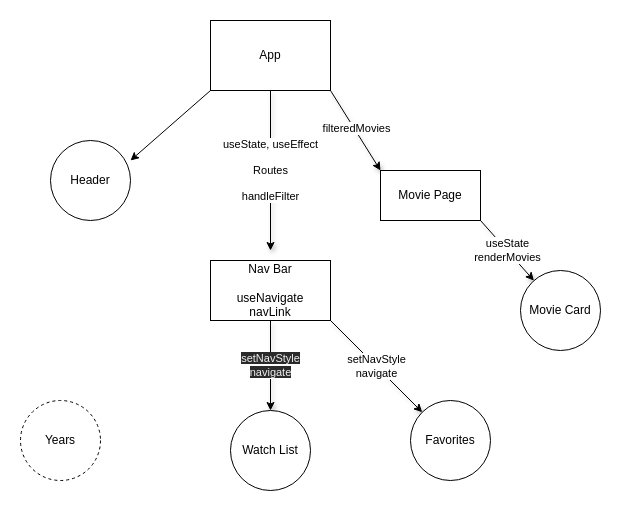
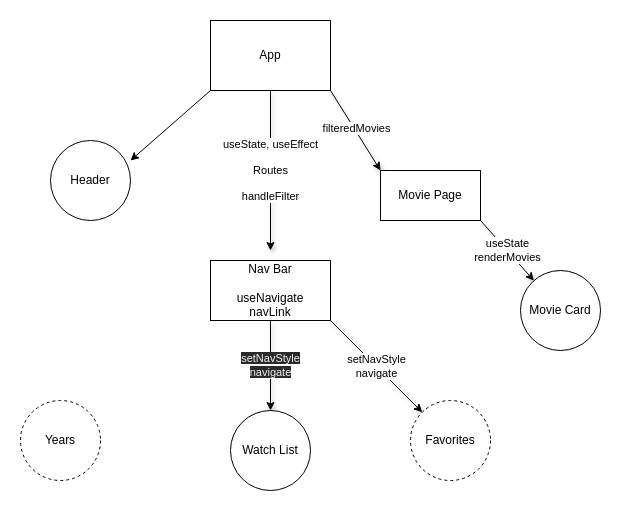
  <mxCell id="0" />
  <mxCell id="1" parent="0" />
  <mxCell id="2" style="edgeStyle=none;html=1;exitX=0;exitY=1;exitDx=0;exitDy=0;" edge="1" parent="1" source="6"><mxGeometry relative="1" as="geometry"><mxPoint x="130" y="160" as="targetPoint" /></mxGeometry></mxCell>
  <mxCell id="3" value="useState, useEffect&lt;br&gt;&lt;br&gt;Routes&lt;br&gt;&lt;br&gt;handleFilter" style="edgeStyle=none;html=1;shadow=1;" edge="1" parent="1" source="6"><mxGeometry relative="1" as="geometry"><mxPoint x="270" y="250" as="targetPoint" /></mxGeometry></mxCell>
  <mxCell id="4" style="edgeStyle=none;html=1;exitX=1;exitY=1;exitDx=0;exitDy=0;shadow=1;" edge="1" parent="1" source="6"><mxGeometry relative="1" as="geometry"><mxPoint x="380" y="170" as="targetPoint" /></mxGeometry></mxCell>
  <mxCell id="5" value="filteredMovies" style="edgeLabel;html=1;align=center;verticalAlign=middle;resizable=0;points=[];" vertex="1" connectable="0" parent="4"><mxGeometry x="-0.046" y="2" relative="1" as="geometry"><mxPoint as="offset" /></mxGeometry></mxCell>
  <mxCell id="6" value="App" style="whiteSpace=wrap;html=1;" vertex="1" parent="1"><mxGeometry x="210" y="20" width="120" height="70" as="geometry" /></mxCell>
  <mxCell id="7" value="Header" style="ellipse;whiteSpace=wrap;html=1;" vertex="1" parent="1"><mxGeometry x="50" y="140" width="80" height="80" as="geometry" /></mxCell>
  <mxCell id="8" value="&lt;meta charset=&quot;utf-8&quot;&gt;&lt;span style=&quot;color: rgb(240, 240, 240); font-family: helvetica; font-size: 11px; font-style: normal; font-weight: 400; letter-spacing: normal; text-align: center; text-indent: 0px; text-transform: none; word-spacing: 0px; background-color: rgb(42, 42, 42); display: inline; float: none;&quot;&gt;setNavStyle&lt;/span&gt;&lt;br style=&quot;color: rgb(240, 240, 240); font-family: helvetica; font-size: 11px; font-style: normal; font-weight: 400; letter-spacing: normal; text-align: center; text-indent: 0px; text-transform: none; word-spacing: 0px;&quot;&gt;&lt;span style=&quot;color: rgb(240, 240, 240); font-family: helvetica; font-size: 11px; font-style: normal; font-weight: 400; letter-spacing: normal; text-align: center; text-indent: 0px; text-transform: none; word-spacing: 0px; background-color: rgb(42, 42, 42); display: inline; float: none;&quot;&gt;navigate&lt;/span&gt;" style="edgeStyle=none;html=1;exitX=0.5;exitY=1;exitDx=0;exitDy=0;shadow=1;" edge="1" parent="1" source="11"><mxGeometry relative="1" as="geometry"><mxPoint x="270" y="410" as="targetPoint" /></mxGeometry></mxCell>
  <mxCell id="9" style="edgeStyle=none;html=1;exitX=1;exitY=1;exitDx=0;exitDy=0;shadow=1;" edge="1" parent="1" source="11" target="14"><mxGeometry relative="1" as="geometry" /></mxCell>
  <mxCell id="10" value="setNavStyle&lt;br&gt;navigate" style="edgeLabel;html=1;align=center;verticalAlign=middle;resizable=0;points=[];" vertex="1" connectable="0" parent="9"><mxGeometry x="-0.017" relative="1" as="geometry"><mxPoint as="offset" /></mxGeometry></mxCell>
  <mxCell id="11" value="Nav Bar&lt;br&gt;&lt;br&gt;useNavigate&lt;br&gt;navLink" style="whiteSpace=wrap;html=1;" vertex="1" parent="1"><mxGeometry x="210" y="260" width="120" height="60" as="geometry" /></mxCell>
  <mxCell id="12" value="Years" style="ellipse;whiteSpace=wrap;html=1;dashed=1;" vertex="1" parent="1"><mxGeometry x="20" y="400" width="80" height="80" as="geometry" /></mxCell>
  <mxCell id="13" value="Watch List" style="ellipse;whiteSpace=wrap;html=1;" vertex="1" parent="1"><mxGeometry x="230" y="410" width="80" height="80" as="geometry" /></mxCell>
- <mxCell id="14" value="Favorites" style="ellipse;whiteSpace=wrap;html=1;" vertex="1" parent="1"><mxGeometry x="410" y="400" width="80" height="80" as="geometry" /></mxCell>
+ <mxCell id="14" value="Favorites" style="ellipse;whiteSpace=wrap;html=1;dashed=1;" vertex="1" parent="1"><mxGeometry x="410" y="400" width="80" height="80" as="geometry" /></mxCell>
  <mxCell id="15" value="useState&lt;br&gt;renderMovies" style="edgeStyle=none;html=1;exitX=1;exitY=1;exitDx=0;exitDy=0;shadow=1;" edge="1" parent="1" source="16" target="17"><mxGeometry relative="1" as="geometry"><mxPoint x="510" y="260" as="targetPoint" /></mxGeometry></mxCell>
  <mxCell id="16" value="Movie Page" style="whiteSpace=wrap;html=1;" vertex="1" parent="1"><mxGeometry x="380" y="170" width="100" height="50" as="geometry" /></mxCell>
  <mxCell id="17" value="Movie Card" style="ellipse;whiteSpace=wrap;html=1;" vertex="1" parent="1"><mxGeometry x="520" y="270" width="80" height="80" as="geometry" /></mxCell>
